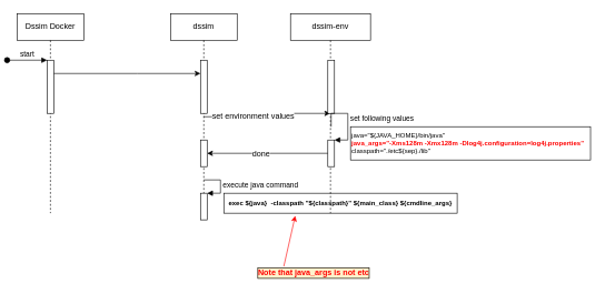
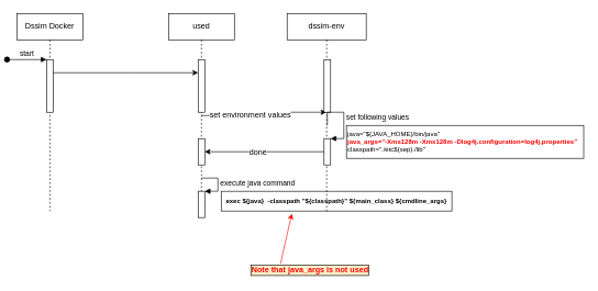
  <mxCell id="0" />
  <mxCell id="1" parent="0" />
  <mxCell id="2" value="Dssim Docker" style="shape=umlLifeline;perimeter=lifelinePerimeter;whiteSpace=wrap;html=1;container=1;collapsible=0;recursiveResize=0;outlineConnect=0;" vertex="1" parent="1"><mxGeometry x="20" y="20" width="100" height="300" as="geometry" /></mxCell>
  <mxCell id="3" value="" style="html=1;points=[];perimeter=orthogonalPerimeter;" vertex="1" parent="2"><mxGeometry x="45" y="70" width="10" height="80" as="geometry" /></mxCell>
  <mxCell id="4" value="start" style="html=1;verticalAlign=bottom;startArrow=oval;endArrow=block;startSize=8;" edge="1" target="3" parent="2"><mxGeometry relative="1" as="geometry"><mxPoint x="-15" y="70" as="sourcePoint" /></mxGeometry></mxCell>
  <mxCell id="5" value="" style="edgeStyle=orthogonalEdgeStyle;rounded=0;orthogonalLoop=1;jettySize=auto;html=1;" edge="1" parent="1" source="7" target="12"><mxGeometry relative="1" as="geometry" /></mxCell>
  <mxCell id="6" value="set environment values" style="text;html=1;resizable=0;points=[];align=center;verticalAlign=middle;labelBackgroundColor=#ffffff;" vertex="1" connectable="0" parent="5"><mxGeometry x="-0.237" y="1" relative="1" as="geometry"><mxPoint as="offset" /></mxGeometry></mxCell>
- <mxCell id="7" value="dssim" style="shape=umlLifeline;perimeter=lifelinePerimeter;whiteSpace=wrap;html=1;container=1;collapsible=0;recursiveResize=0;outlineConnect=0;" vertex="1" parent="1"><mxGeometry x="250" y="20" width="100" height="310" as="geometry" /></mxCell>
+ <mxCell id="7" value="used" style="shape=umlLifeline;perimeter=lifelinePerimeter;whiteSpace=wrap;html=1;container=1;collapsible=0;recursiveResize=0;outlineConnect=0;" vertex="1" parent="1"><mxGeometry x="250" y="20" width="100" height="310" as="geometry" /></mxCell>
  <mxCell id="8" value="" style="html=1;points=[];perimeter=orthogonalPerimeter;" vertex="1" parent="7"><mxGeometry x="45" y="70" width="10" height="80" as="geometry" /></mxCell>
  <mxCell id="9" value="" style="html=1;points=[];perimeter=orthogonalPerimeter;" vertex="1" parent="7"><mxGeometry x="45" y="190" width="10" height="40" as="geometry" /></mxCell>
  <mxCell id="10" value="" style="html=1;points=[];perimeter=orthogonalPerimeter;strokeColor=#000000;" vertex="1" parent="7"><mxGeometry x="45" y="270" width="10" height="40" as="geometry" /></mxCell>
  <mxCell id="11" value="execute java command" style="edgeStyle=orthogonalEdgeStyle;html=1;align=left;spacingLeft=2;endArrow=block;rounded=0;entryX=1;entryY=0;" edge="1" target="10" parent="7"><mxGeometry relative="1" as="geometry"><mxPoint x="50" y="250" as="sourcePoint" /><Array as="points"><mxPoint x="75" y="250" /></Array></mxGeometry></mxCell>
  <mxCell id="12" value="dssim-env" style="shape=umlLifeline;perimeter=lifelinePerimeter;whiteSpace=wrap;html=1;container=1;collapsible=0;recursiveResize=0;outlineConnect=0;" vertex="1" parent="1"><mxGeometry x="430" y="20" width="120" height="300" as="geometry" /></mxCell>
  <mxCell id="13" value="" style="html=1;points=[];perimeter=orthogonalPerimeter;" vertex="1" parent="12"><mxGeometry x="56" y="70" width="10" height="80" as="geometry" /></mxCell>
  <mxCell id="14" value="" style="html=1;points=[];perimeter=orthogonalPerimeter;" vertex="1" parent="12"><mxGeometry x="56" y="190" width="10" height="40" as="geometry" /></mxCell>
  <mxCell id="15" value="set following values" style="edgeStyle=orthogonalEdgeStyle;html=1;align=left;spacingLeft=2;endArrow=block;rounded=0;entryX=1;entryY=0;" edge="1" target="14" parent="12"><mxGeometry relative="1" as="geometry"><mxPoint x="61" y="170" as="sourcePoint" /><Array as="points"><mxPoint x="61" y="150" /><mxPoint x="86" y="150" /><mxPoint x="86" y="190" /></Array></mxGeometry></mxCell>
  <mxCell id="16" value="" style="edgeStyle=orthogonalEdgeStyle;rounded=0;orthogonalLoop=1;jettySize=auto;html=1;" edge="1" parent="1" source="3" target="8"><mxGeometry relative="1" as="geometry"><Array as="points"><mxPoint x="200" y="110" /><mxPoint x="200" y="110" /></Array></mxGeometry></mxCell>
  <mxCell id="17" value="&lt;div style=&quot;font-size: 10px&quot;&gt;&lt;font style=&quot;font-size: 10px&quot;&gt;java=&quot;${JAVA_HOME}/bin/java&quot;&lt;/font&gt;&lt;/div&gt;&lt;div style=&quot;font-size: 10px&quot;&gt;&lt;font style=&quot;font-size: 10px&quot; color=&quot;#ff0000&quot;&gt;&lt;b&gt;java_args=&quot;-Xms128m -Xmx128m -Dlog4j.configuration=log4j.properties&quot;&lt;/b&gt;&lt;/font&gt;&lt;/div&gt;&lt;div style=&quot;font-size: 10px&quot;&gt;&lt;font style=&quot;font-size: 10px&quot;&gt;classpath=&quot;./etc${sep}./lib&quot;&lt;/font&gt;&lt;/div&gt;" style="text;html=1;strokeColor=#000000;fillColor=none;align=left;verticalAlign=middle;whiteSpace=wrap;rounded=0;" vertex="1" parent="1"><mxGeometry x="520" y="190" width="360" height="50" as="geometry" /></mxCell>
  <mxCell id="18" value="" style="edgeStyle=orthogonalEdgeStyle;rounded=0;orthogonalLoop=1;jettySize=auto;html=1;" edge="1" parent="1" source="14" target="9"><mxGeometry relative="1" as="geometry" /></mxCell>
  <mxCell id="19" value="done" style="text;html=1;resizable=0;points=[];align=center;verticalAlign=middle;labelBackgroundColor=#ffffff;" vertex="1" connectable="0" parent="18"><mxGeometry x="0.116" y="1" relative="1" as="geometry"><mxPoint as="offset" /></mxGeometry></mxCell>
  <mxCell id="20" value="exec ${java}&amp;nbsp; -classpath &quot;${classpath}&quot; ${main_class} ${cmdline_args}" style="text;html=1;strokeColor=#000000;fillColor=none;align=center;verticalAlign=middle;whiteSpace=wrap;rounded=0;fontSize=10;fontStyle=1" vertex="1" parent="1"><mxGeometry x="330" y="290" width="350" height="30" as="geometry" /></mxCell>
- <mxCell id="21" value="&lt;b&gt;&lt;font style=&quot;font-size: 12px&quot; color=&quot;#ff0000&quot;&gt;Note that java_args is not etc&lt;/font&gt;&lt;/b&gt;" style="text;html=1;strokeColor=none;fillColor=none;align=center;verticalAlign=middle;whiteSpace=wrap;rounded=0;fontSize=10;labelBorderColor=#000000;labelBackgroundColor=#FFF2CC;" vertex="1" parent="1"><mxGeometry x="360" y="400" width="210" height="20" as="geometry" /></mxCell>
+ <mxCell id="21" value="&lt;b&gt;&lt;font style=&quot;font-size: 12px&quot; color=&quot;#ff0000&quot;&gt;Note that java_args is not used&lt;/font&gt;&lt;/b&gt;" style="text;html=1;strokeColor=none;fillColor=none;align=center;verticalAlign=middle;whiteSpace=wrap;rounded=0;fontSize=10;labelBorderColor=#000000;labelBackgroundColor=#FFF2CC;" vertex="1" parent="1"><mxGeometry x="360" y="400" width="210" height="20" as="geometry" /></mxCell>
  <mxCell id="22" value="" style="endArrow=classic;html=1;fontSize=10;entryX=0.306;entryY=1.133;entryDx=0;entryDy=0;entryPerimeter=0;strokeColor=#FF0000;shadow=0;" edge="1" parent="1" target="20"><mxGeometry width="50" height="50" relative="1" as="geometry"><mxPoint x="420" y="400" as="sourcePoint" /><mxPoint x="470" y="350" as="targetPoint" /></mxGeometry></mxCell>
